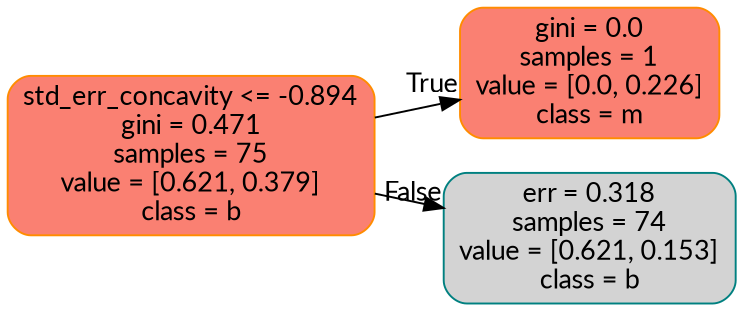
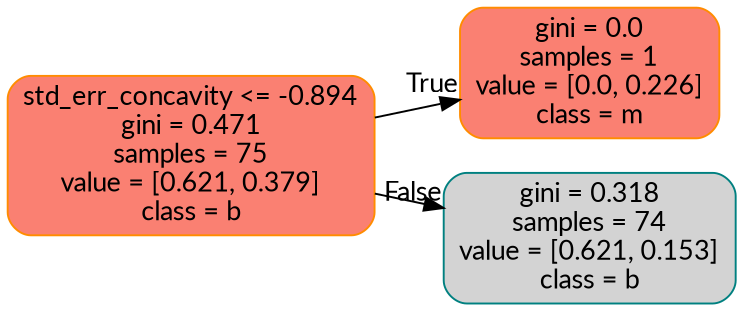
  digraph {
    rankdir=LR
    fontname=Lato
    node [color=darkorange fillcolor=salmon fontname=Lato shape=box style="filled, rounded"]
    edge [fontname=Lato labeldistance=2.5]
    n1 [label="std_err_concavity <= -0.894\ngini = 0.471\nsamples = 75\nvalue = [0.621, 0.379]\nclass = b"]
    n2 [label="gini = 0.0\nsamples = 1\nvalue = [0.0, 0.226]\nclass = m"]
-   n3 [color=teal fillcolor=lightgrey label="err = 0.318\nsamples = 74\nvalue = [0.621, 0.153]\nclass = b"]
+   n3 [color=teal fillcolor=lightgrey label="gini = 0.318\nsamples = 74\nvalue = [0.621, 0.153]\nclass = b"]
    n1 -> n2 [headlabel=True labelangle=45]
    n1 -> n3 [headlabel=False labelangle=-45]
  }
